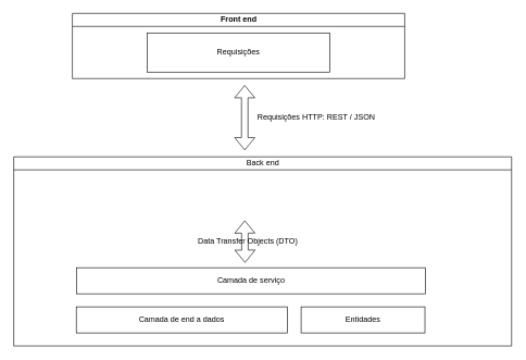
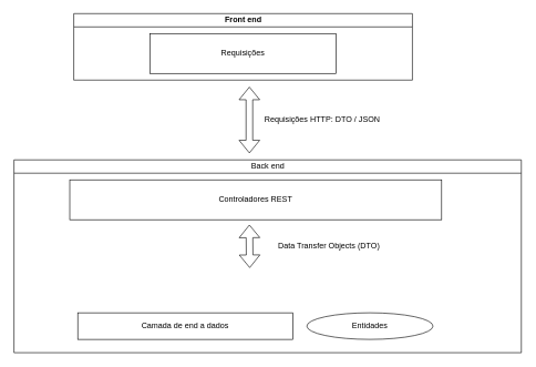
  <mxCell id="0" />
  <mxCell id="1" parent="0" />
  <mxCell id="2" value="Back end" style="swimlane;html=1;startSize=20;horizontal=1;containerType=tree;glass=0;fontStyle=0" parent="1" vertex="1"><mxGeometry x="20" y="240" width="764" height="290" as="geometry"><mxRectangle x="40" y="170" width="80" height="20" as="alternateBounds" /></mxGeometry></mxCell>
+ <mxCell id="3" value="Controladores REST" style="whiteSpace=wrap;html=1;" vertex="1" parent="2"><mxGeometry x="84" y="30" width="560" height="60" as="geometry" /></mxCell>
  <mxCell id="4" value="" style="shape=flexArrow;endArrow=classic;startArrow=classic;html=1;" edge="1" parent="2"><mxGeometry width="100" height="100" relative="1" as="geometry"><mxPoint x="355" y="162.5" as="sourcePoint" /><mxPoint x="354.5" y="97.5" as="targetPoint" /></mxGeometry></mxCell>
- <mxCell id="5" value="Data Transfer Objects (DTO)" style="text;html=1;align=center;verticalAlign=middle;resizable=0;points=[];autosize=1;strokeColor=none;" vertex="1" parent="2"><mxGeometry x="274" y="120" width="170" height="20" as="geometry" /></mxCell>
- <mxCell id="6" value="Camada de serviço" style="whiteSpace=wrap;html=1;" vertex="1" parent="2"><mxGeometry x="96.5" y="170" width="535" height="40" as="geometry" /></mxCell>
+ <mxCell id="5" value="Data Transfer Objects (DTO)" style="text;html=1;align=center;verticalAlign=middle;resizable=0;points=[];autosize=1;strokeColor=none;" vertex="1" parent="2"><mxGeometry x="389" y="120" width="170" height="20" as="geometry" /></mxCell>
  <mxCell id="7" value="Camada de end a dados" style="whiteSpace=wrap;html=1;" vertex="1" parent="2"><mxGeometry x="96" y="230" width="324" height="40" as="geometry" /></mxCell>
- <mxCell id="8" value="Entidades" style="whiteSpace=wrap;html=1;" vertex="1" parent="2"><mxGeometry x="441" y="230" width="190" height="40" as="geometry" /></mxCell>
+ <mxCell id="8" value="Entidades" style="ellipse;whiteSpace=wrap;html=1;" vertex="1" parent="2"><mxGeometry x="441" y="230" width="190" height="40" as="geometry" /></mxCell>
  <mxCell id="9" value="Front end" style="swimlane;html=1;startSize=20;horizontal=1;containerType=tree;glass=0;" vertex="1" parent="1"><mxGeometry x="110" y="20" width="510" height="100" as="geometry"><mxRectangle x="40" y="170" width="80" height="20" as="alternateBounds" /></mxGeometry></mxCell>
  <mxCell id="10" value="Requisições" style="whiteSpace=wrap;html=1;" vertex="1" parent="9"><mxGeometry x="115" y="30" width="280" height="60" as="geometry" /></mxCell>
  <mxCell id="11" value="" style="shape=flexArrow;endArrow=classic;startArrow=classic;html=1;" edge="1" parent="1"><mxGeometry width="100" height="100" relative="1" as="geometry"><mxPoint x="374.5" y="230" as="sourcePoint" /><mxPoint x="374.5" y="130" as="targetPoint" /></mxGeometry></mxCell>
- <mxCell id="12" value="Requisições HTTP: REST / JSON" style="text;html=1;align=center;verticalAlign=middle;resizable=0;points=[];autosize=1;strokeColor=none;" vertex="1" parent="1"><mxGeometry x="384" y="170" width="200" height="20" as="geometry" /></mxCell>
+ <mxCell id="12" value="Requisições HTTP: DTO / JSON" style="text;html=1;align=center;verticalAlign=middle;resizable=0;points=[];autosize=1;strokeColor=none;" vertex="1" parent="1"><mxGeometry x="384" y="170" width="200" height="20" as="geometry" /></mxCell>
